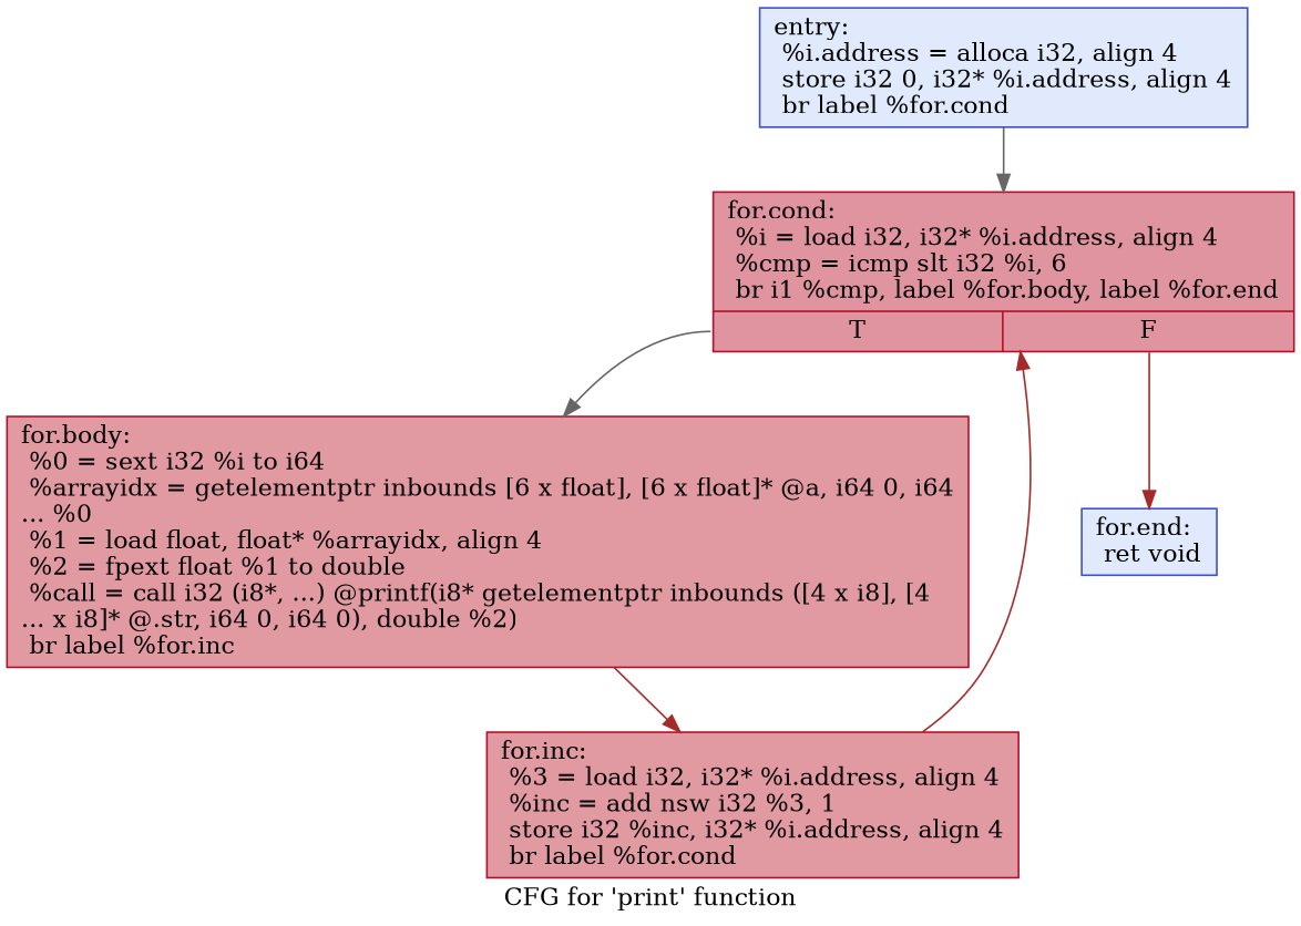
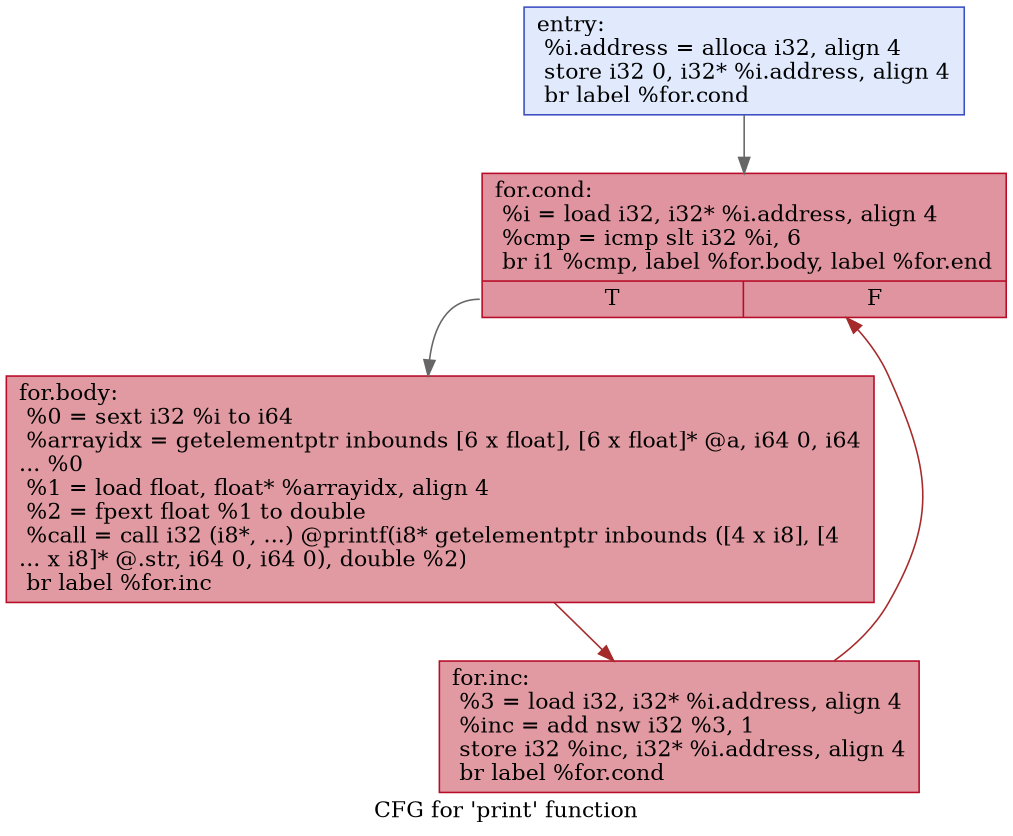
  digraph {
    label="CFG for 'print' function"
    node [color="#b70d28ff" fillcolor="#b9d0f970" shape=record style=filled]
    edge [color=brown]
    n1 [color="#3d50c3ff" label="{entry:\l  %i.address = alloca i32, align 4\l  store i32 0, i32* %i.address, align 4\l  br label %for.cond\l}"]
    n2 [fillcolor="#b70d2870" label="{for.cond:                                         \l  %i = load i32, i32* %i.address, align 4\l  %cmp = icmp slt i32 %i, 6\l  br i1 %cmp, label %for.body, label %for.end\l|{<s0>T|<s1>F}}"]
    n3 [fillcolor="#bb1b2c70" label="{for.body:                                         \l  %0 = sext i32 %i to i64\l  %arrayidx = getelementptr inbounds [6 x float], [6 x float]* @a, i64 0, i64\l... %0\l  %1 = load float, float* %arrayidx, align 4\l  %2 = fpext float %1 to double\l  %call = call i32 (i8*, ...) @printf(i8* getelementptr inbounds ([4 x i8], [4\l... x i8]* @.str, i64 0, i64 0), double %2)\l  br label %for.inc\l}"]
-   n4 [color="#3d50c3ff" label="{for.end:                                          \l  ret void\l}"]
    n5 [fillcolor="#bb1b2c70" label="{for.inc:                                          \l  %3 = load i32, i32* %i.address, align 4\l  %inc = add nsw i32 %3, 1\l  store i32 %inc, i32* %i.address, align 4\l  br label %for.cond\l}"]
    n1 -> n2 [color=gray40]
    n2 -> n3 [tailport=s0 color=gray40]
-   n2 -> n4 [tailport=s1]
    n3 -> n5
    n5 -> n2
  }
